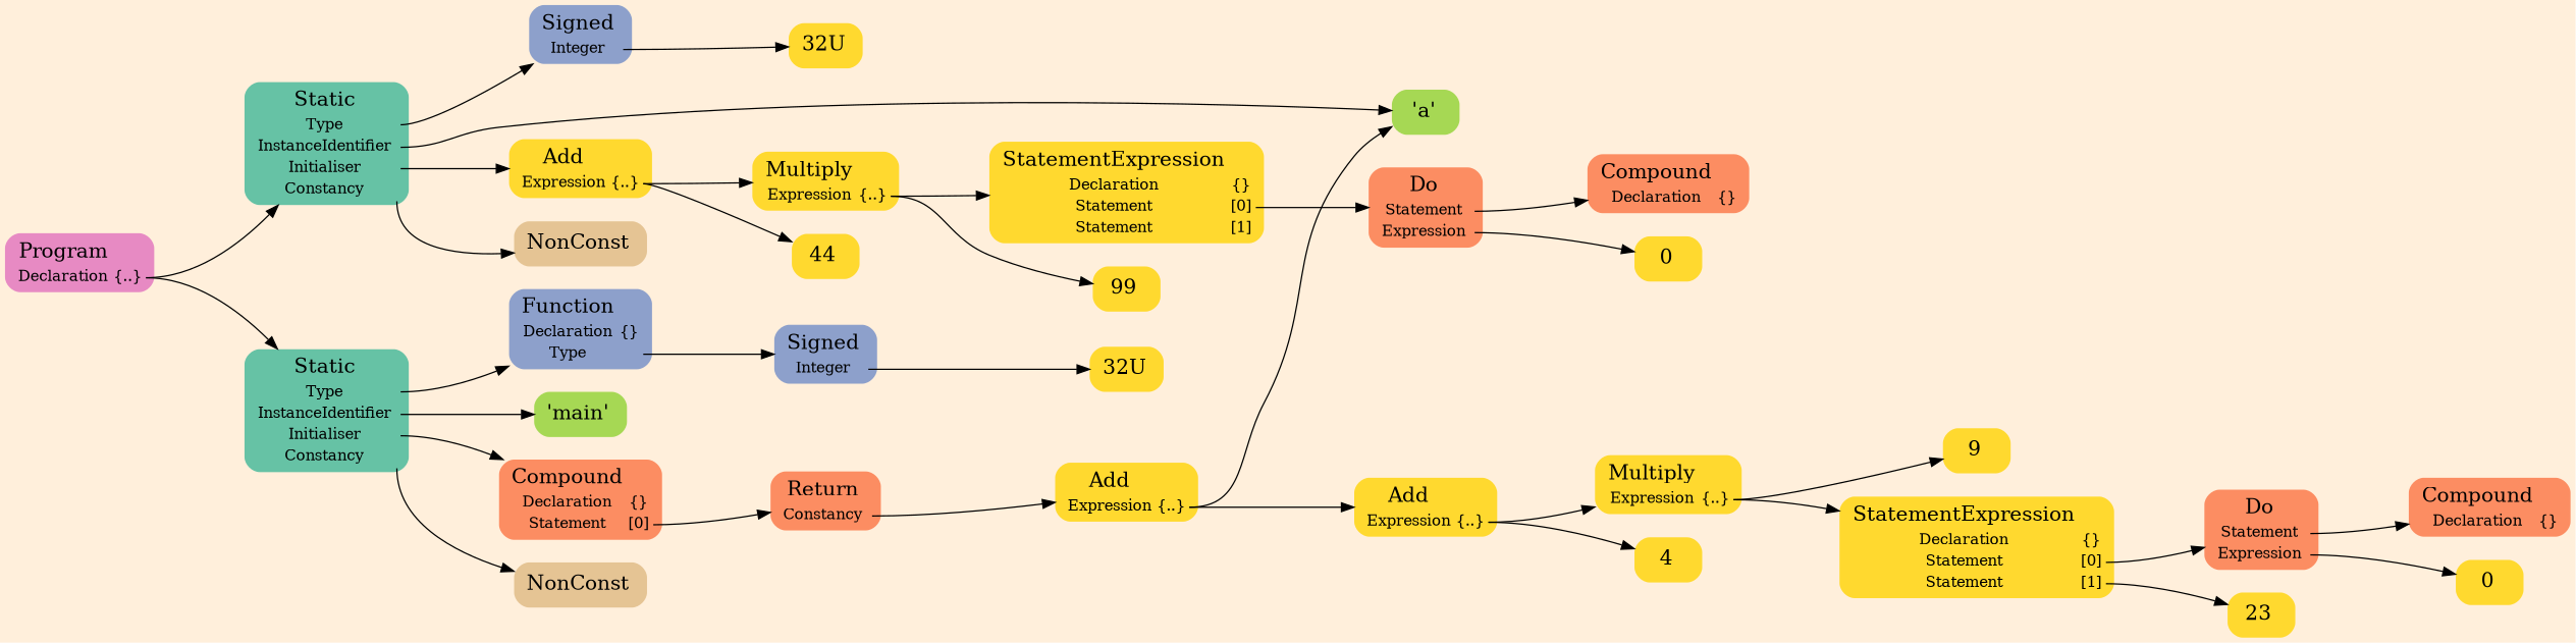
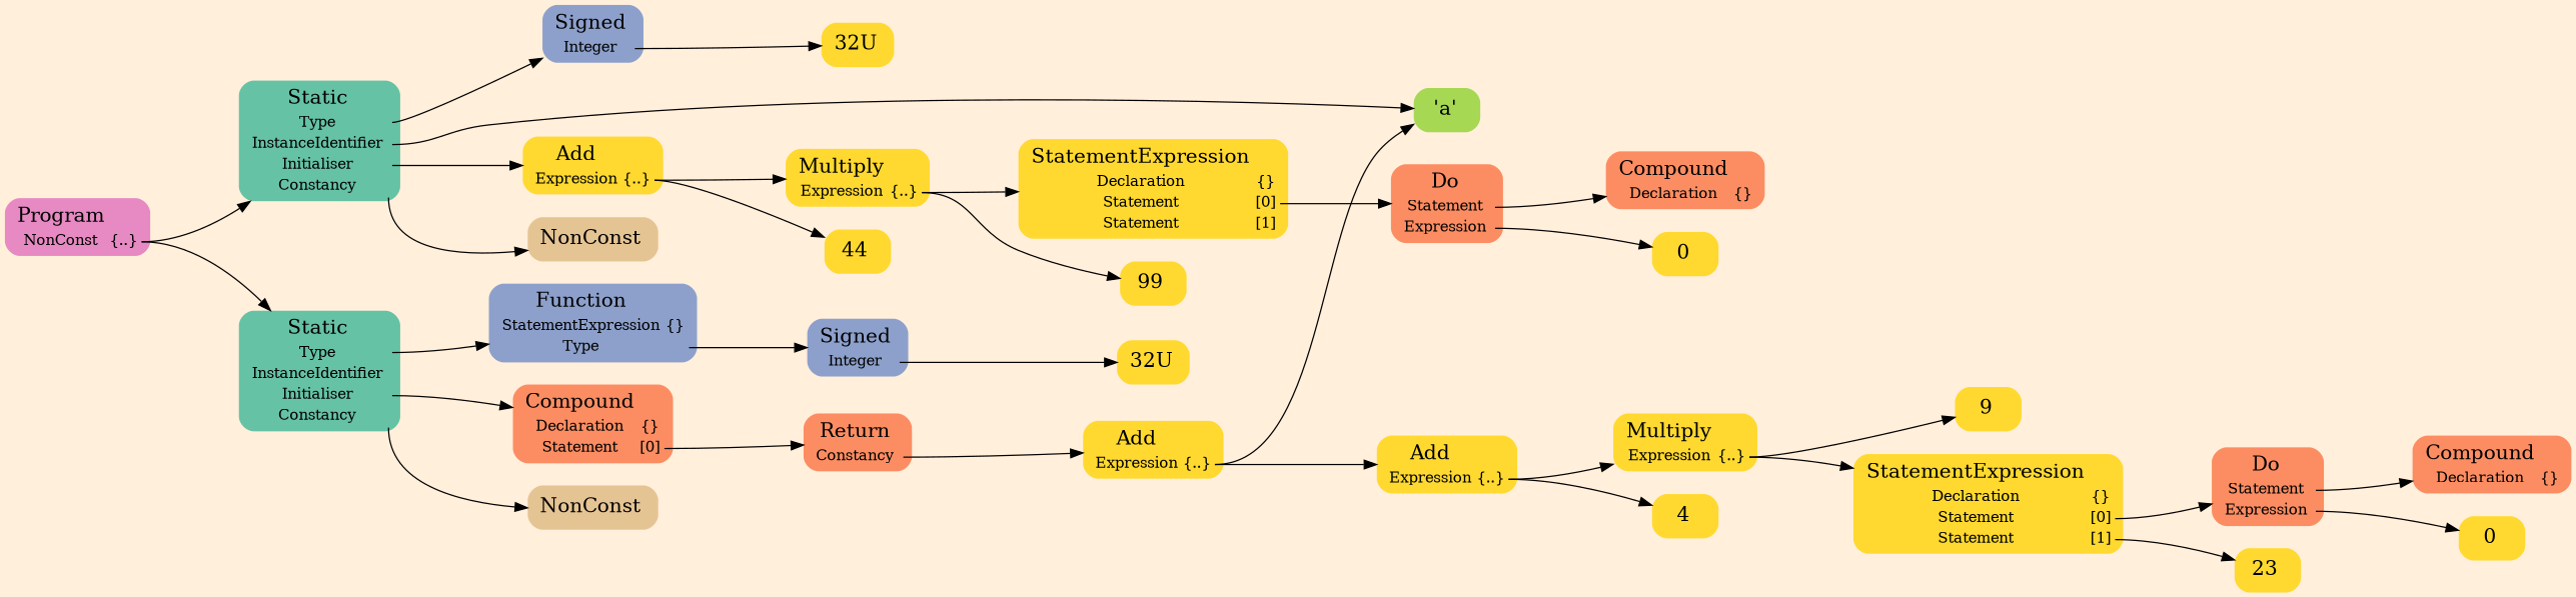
  digraph {
    bgcolor=antiquewhite1
    color=black
    fontcolor=black
    rankdir=LR
    ranksep=1.0
    node [fillcolor="/set28/6" fontsize=12 shape=plaintext style="rounded,filled"]
    edge [color=black fontcolor=black style=solid tailport=port0]
-   n1 [fillcolor="/set28/4" label=<<TABLE BORDER="0" CELLBORDER="0" CELLSPACING="0">  <TR>   <TD><FONT POINT-SIZE="16.0">Program</FONT></TD>   <TD></TD>  </TR>  <TR>   <TD>Declaration</TD>   <TD PORT="port0">{..}</TD>  </TR> </TABLE>>]
+   n1 [fillcolor="/set28/4" label=<<TABLE BORDER="0" CELLBORDER="0" CELLSPACING="0">  <TR>   <TD><FONT POINT-SIZE="16.0">Program</FONT></TD>   <TD></TD>  </TR>  <TR>   <TD>NonConst</TD>   <TD PORT="port0">{..}</TD>  </TR> </TABLE>>]
    n2 [fillcolor="/set28/1" label=<<TABLE BORDER="0" CELLBORDER="0" CELLSPACING="0">  <TR>   <TD><FONT POINT-SIZE="16.0">Static</FONT></TD>   <TD></TD>  </TR>  <TR>   <TD>Type</TD>   <TD PORT="port0"></TD>  </TR>  <TR>   <TD>InstanceIdentifier</TD>   <TD PORT="port1"></TD>  </TR>  <TR>   <TD>Initialiser</TD>   <TD PORT="port2"></TD>  </TR>  <TR>   <TD>Constancy</TD>   <TD PORT="port3"></TD>  </TR> </TABLE>>]
    n3 [fillcolor="/set28/1" label=<<TABLE BORDER="0" CELLBORDER="0" CELLSPACING="0">  <TR>   <TD><FONT POINT-SIZE="16.0">Static</FONT></TD>   <TD></TD>  </TR>  <TR>   <TD>Type</TD>   <TD PORT="port0"></TD>  </TR>  <TR>   <TD>InstanceIdentifier</TD>   <TD PORT="port1"></TD>  </TR>  <TR>   <TD>Initialiser</TD>   <TD PORT="port2"></TD>  </TR>  <TR>   <TD>Constancy</TD>   <TD PORT="port3"></TD>  </TR> </TABLE>>]
    n4 [fillcolor="/set28/3" label=<<TABLE BORDER="0" CELLBORDER="0" CELLSPACING="0">  <TR>   <TD><FONT POINT-SIZE="16.0">Signed</FONT></TD>   <TD></TD>  </TR>  <TR>   <TD>Integer</TD>   <TD PORT="port0"></TD>  </TR> </TABLE>>]
    n5 [fillcolor="/set28/5" label=<<TABLE BORDER="0" CELLBORDER="0" CELLSPACING="0">  <TR>   <TD><FONT POINT-SIZE="16.0">'a'</FONT></TD>   <TD></TD>  </TR> </TABLE>>]
    n6 [label=<<TABLE BORDER="0" CELLBORDER="0" CELLSPACING="0">  <TR>   <TD><FONT POINT-SIZE="16.0">Add</FONT></TD>   <TD></TD>  </TR>  <TR>   <TD>Expression</TD>   <TD PORT="port0">{..}</TD>  </TR> </TABLE>>]
    n7 [fillcolor="/set28/7" label=<<TABLE BORDER="0" CELLBORDER="0" CELLSPACING="0">  <TR>   <TD><FONT POINT-SIZE="16.0">NonConst</FONT></TD>   <TD></TD>  </TR> </TABLE>>]
-   n8 [fillcolor="/set28/3" label=<<TABLE BORDER="0" CELLBORDER="0" CELLSPACING="0">  <TR>   <TD><FONT POINT-SIZE="16.0">Function</FONT></TD>   <TD></TD>  </TR>  <TR>   <TD>Declaration</TD>   <TD PORT="port0">{}</TD>  </TR>  <TR>   <TD>Type</TD>   <TD PORT="port1"></TD>  </TR> </TABLE>>]
-   n9 [fillcolor="/set28/5" label=<<TABLE BORDER="0" CELLBORDER="0" CELLSPACING="0">  <TR>   <TD><FONT POINT-SIZE="16.0">'main'</FONT></TD>   <TD></TD>  </TR> </TABLE>>]
+   n8 [fillcolor="/set28/3" label=<<TABLE BORDER="0" CELLBORDER="0" CELLSPACING="0">  <TR>   <TD><FONT POINT-SIZE="16.0">Function</FONT></TD>   <TD></TD>  </TR>  <TR>   <TD>StatementExpression</TD>   <TD PORT="port0">{}</TD>  </TR>  <TR>   <TD>Type</TD>   <TD PORT="port1"></TD>  </TR> </TABLE>>]
    n10 [fillcolor="/set28/2" label=<<TABLE BORDER="0" CELLBORDER="0" CELLSPACING="0">  <TR>   <TD><FONT POINT-SIZE="16.0">Compound</FONT></TD>   <TD></TD>  </TR>  <TR>   <TD>Declaration</TD>   <TD PORT="port0">{}</TD>  </TR>  <TR>   <TD>Statement</TD>   <TD PORT="port1">[0]</TD>  </TR> </TABLE>>]
    n11 [fillcolor="/set28/7" label=<<TABLE BORDER="0" CELLBORDER="0" CELLSPACING="0">  <TR>   <TD><FONT POINT-SIZE="16.0">NonConst</FONT></TD>   <TD></TD>  </TR> </TABLE>>]
    n12 [label=<<TABLE BORDER="0" CELLBORDER="0" CELLSPACING="0">  <TR>   <TD><FONT POINT-SIZE="16.0">32U</FONT></TD>   <TD></TD>  </TR> </TABLE>>]
    n13 [label=<<TABLE BORDER="0" CELLBORDER="0" CELLSPACING="0">  <TR>   <TD><FONT POINT-SIZE="16.0">Multiply</FONT></TD>   <TD></TD>  </TR>  <TR>   <TD>Expression</TD>   <TD PORT="port0">{..}</TD>  </TR> </TABLE>>]
    n14 [label=<<TABLE BORDER="0" CELLBORDER="0" CELLSPACING="0">  <TR>   <TD><FONT POINT-SIZE="16.0">44</FONT></TD>   <TD></TD>  </TR> </TABLE>>]
    n15 [label=<<TABLE BORDER="0" CELLBORDER="0" CELLSPACING="0">  <TR>   <TD><FONT POINT-SIZE="16.0">99</FONT></TD>   <TD></TD>  </TR> </TABLE>>]
    n16 [label=<<TABLE BORDER="0" CELLBORDER="0" CELLSPACING="0">  <TR>   <TD><FONT POINT-SIZE="16.0">StatementExpression</FONT></TD>   <TD></TD>  </TR>  <TR>   <TD>Declaration</TD>   <TD PORT="port0">{}</TD>  </TR>  <TR>   <TD>Statement</TD>   <TD PORT="port1">[0]</TD>  </TR>  <TR>   <TD>Statement</TD>   <TD PORT="port2">[1]</TD>  </TR> </TABLE>>]
    n17 [fillcolor="/set28/2" label=<<TABLE BORDER="0" CELLBORDER="0" CELLSPACING="0">  <TR>   <TD><FONT POINT-SIZE="16.0">Do</FONT></TD>   <TD></TD>  </TR>  <TR>   <TD>Statement</TD>   <TD PORT="port0"></TD>  </TR>  <TR>   <TD>Expression</TD>   <TD PORT="port1"></TD>  </TR> </TABLE>>]
    n18 [fillcolor="/set28/2" label=<<TABLE BORDER="0" CELLBORDER="0" CELLSPACING="0">  <TR>   <TD><FONT POINT-SIZE="16.0">Compound</FONT></TD>   <TD></TD>  </TR>  <TR>   <TD>Declaration</TD>   <TD PORT="port0">{}</TD>  </TR> </TABLE>>]
    n19 [label=<<TABLE BORDER="0" CELLBORDER="0" CELLSPACING="0">  <TR>   <TD><FONT POINT-SIZE="16.0">0</FONT></TD>   <TD></TD>  </TR> </TABLE>>]
    n20 [fillcolor="/set28/3" label=<<TABLE BORDER="0" CELLBORDER="0" CELLSPACING="0">  <TR>   <TD><FONT POINT-SIZE="16.0">Signed</FONT></TD>   <TD></TD>  </TR>  <TR>   <TD>Integer</TD>   <TD PORT="port0"></TD>  </TR> </TABLE>>]
    n21 [fillcolor="/set28/2" label=<<TABLE BORDER="0" CELLBORDER="0" CELLSPACING="0">  <TR>   <TD><FONT POINT-SIZE="16.0">Return</FONT></TD>   <TD></TD>  </TR>  <TR>   <TD>Constancy</TD>   <TD PORT="port0"></TD>  </TR> </TABLE>>]
    n22 [label=<<TABLE BORDER="0" CELLBORDER="0" CELLSPACING="0">  <TR>   <TD><FONT POINT-SIZE="16.0">32U</FONT></TD>   <TD></TD>  </TR> </TABLE>>]
    n23 [label=<<TABLE BORDER="0" CELLBORDER="0" CELLSPACING="0">  <TR>   <TD><FONT POINT-SIZE="16.0">Add</FONT></TD>   <TD></TD>  </TR>  <TR>   <TD>Expression</TD>   <TD PORT="port0">{..}</TD>  </TR> </TABLE>>]
    n24 [label=<<TABLE BORDER="0" CELLBORDER="0" CELLSPACING="0">  <TR>   <TD><FONT POINT-SIZE="16.0">Add</FONT></TD>   <TD></TD>  </TR>  <TR>   <TD>Expression</TD>   <TD PORT="port0">{..}</TD>  </TR> </TABLE>>]
    n25 [label=<<TABLE BORDER="0" CELLBORDER="0" CELLSPACING="0">  <TR>   <TD><FONT POINT-SIZE="16.0">Multiply</FONT></TD>   <TD></TD>  </TR>  <TR>   <TD>Expression</TD>   <TD PORT="port0">{..}</TD>  </TR> </TABLE>>]
    n26 [label=<<TABLE BORDER="0" CELLBORDER="0" CELLSPACING="0">  <TR>   <TD><FONT POINT-SIZE="16.0">4</FONT></TD>   <TD></TD>  </TR> </TABLE>>]
    n27 [label=<<TABLE BORDER="0" CELLBORDER="0" CELLSPACING="0">  <TR>   <TD><FONT POINT-SIZE="16.0">9</FONT></TD>   <TD></TD>  </TR> </TABLE>>]
    n28 [label=<<TABLE BORDER="0" CELLBORDER="0" CELLSPACING="0">  <TR>   <TD><FONT POINT-SIZE="16.0">StatementExpression</FONT></TD>   <TD></TD>  </TR>  <TR>   <TD>Declaration</TD>   <TD PORT="port0">{}</TD>  </TR>  <TR>   <TD>Statement</TD>   <TD PORT="port1">[0]</TD>  </TR>  <TR>   <TD>Statement</TD>   <TD PORT="port2">[1]</TD>  </TR> </TABLE>>]
    n29 [fillcolor="/set28/2" label=<<TABLE BORDER="0" CELLBORDER="0" CELLSPACING="0">  <TR>   <TD><FONT POINT-SIZE="16.0">Do</FONT></TD>   <TD></TD>  </TR>  <TR>   <TD>Statement</TD>   <TD PORT="port0"></TD>  </TR>  <TR>   <TD>Expression</TD>   <TD PORT="port1"></TD>  </TR> </TABLE>>]
    n30 [label=<<TABLE BORDER="0" CELLBORDER="0" CELLSPACING="0">  <TR>   <TD><FONT POINT-SIZE="16.0">23</FONT></TD>   <TD></TD>  </TR> </TABLE>>]
    n31 [fillcolor="/set28/2" label=<<TABLE BORDER="0" CELLBORDER="0" CELLSPACING="0">  <TR>   <TD><FONT POINT-SIZE="16.0">Compound</FONT></TD>   <TD></TD>  </TR>  <TR>   <TD>Declaration</TD>   <TD PORT="port0">{}</TD>  </TR> </TABLE>>]
    n32 [label=<<TABLE BORDER="0" CELLBORDER="0" CELLSPACING="0">  <TR>   <TD><FONT POINT-SIZE="16.0">0</FONT></TD>   <TD></TD>  </TR> </TABLE>>]
    n1 -> n2
    n1 -> n3
    n2 -> n4
    n2 -> n5 [tailport=port1]
    n2 -> n6 [tailport=port2]
    n2 -> n7 [tailport=port3]
    n3 -> n8
-   n3 -> n9 [tailport=port1]
    n3 -> n10 [tailport=port2]
    n3 -> n11 [tailport=port3]
    n4 -> n12
    n6 -> n13
    n6 -> n14
    n8 -> n20 [tailport=port1]
    n10 -> n21 [tailport=port1]
    n13 -> n15
    n13 -> n16
    n16 -> n17 [tailport=port1]
    n17 -> n18
    n17 -> n19 [tailport=port1]
    n20 -> n22
    n21 -> n23
    n23 -> n5
    n23 -> n24
    n24 -> n25
    n24 -> n26
    n25 -> n27
    n25 -> n28
    n28 -> n29 [tailport=port1]
    n28 -> n30 [tailport=port2]
    n29 -> n31
    n29 -> n32 [tailport=port1]
  }
